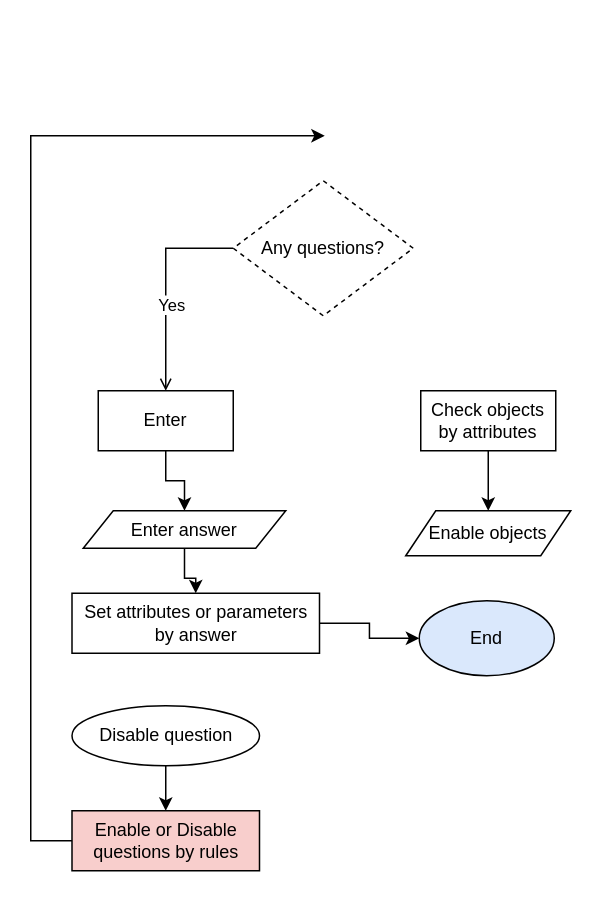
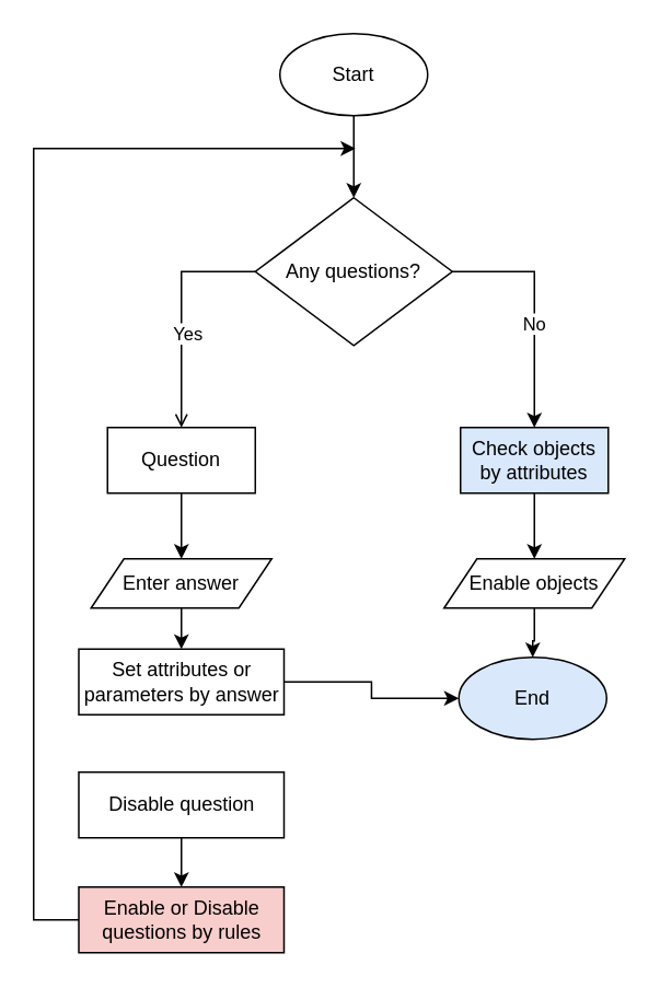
  <mxCell id="0" />
  <mxCell id="1" parent="0" />
+ <mxCell id="2" value="" style="edgeStyle=orthogonalEdgeStyle;rounded=0;orthogonalLoop=1;jettySize=auto;html=1;" edge="1" parent="1" source="3" target="8"><mxGeometry relative="1" as="geometry" /></mxCell>
+ <mxCell id="3" value="Start" style="ellipse;whiteSpace=wrap;html=1;" vertex="1" parent="1"><mxGeometry x="170" y="20" width="90" height="50" as="geometry" /></mxCell>
+ <mxCell id="4" style="edgeStyle=orthogonalEdgeStyle;rounded=0;orthogonalLoop=1;jettySize=auto;html=1;entryX=0.5;entryY=0;entryDx=0;entryDy=0;" edge="1" parent="1" source="8" target="12"><mxGeometry relative="1" as="geometry" /></mxCell>
+ <mxCell id="5" value="No" style="edgeLabel;html=1;align=center;verticalAlign=middle;resizable=0;points=[];" vertex="1" connectable="0" parent="4"><mxGeometry x="0.114" y="-1" relative="1" as="geometry"><mxPoint as="offset" /></mxGeometry></mxCell>
  <mxCell id="6" style="edgeStyle=orthogonalEdgeStyle;rounded=0;orthogonalLoop=1;jettySize=auto;html=1;entryX=0.5;entryY=0;entryDx=0;entryDy=0;endArrow=open;" edge="1" parent="1" source="8" target="10"><mxGeometry relative="1" as="geometry"><Array as="points"><mxPoint x="110" y="165" /></Array></mxGeometry></mxCell>
  <mxCell id="7" value="Yes" style="edgeLabel;html=1;align=center;verticalAlign=middle;resizable=0;points=[];" vertex="1" connectable="0" parent="6"><mxGeometry x="0.17" y="3" relative="1" as="geometry"><mxPoint as="offset" /></mxGeometry></mxCell>
- <mxCell id="8" value="Any questions?" style="rhombus;whiteSpace=wrap;html=1;dashed=1;" vertex="1" parent="1"><mxGeometry x="155" y="120" width="120" height="90" as="geometry" /></mxCell>
+ <mxCell id="8" value="Any questions?" style="rhombus;whiteSpace=wrap;html=1;" vertex="1" parent="1"><mxGeometry x="155" y="120" width="120" height="90" as="geometry" /></mxCell>
  <mxCell id="9" value="" style="edgeStyle=orthogonalEdgeStyle;rounded=0;orthogonalLoop=1;jettySize=auto;html=1;" edge="1" parent="1" source="10" target="14"><mxGeometry relative="1" as="geometry" /></mxCell>
- <mxCell id="10" value="Enter" style="rounded=0;whiteSpace=wrap;html=1;" vertex="1" parent="1"><mxGeometry x="65" y="260" width="90" height="40" as="geometry" /></mxCell>
+ <mxCell id="10" value="Question" style="rounded=0;whiteSpace=wrap;html=1;" vertex="1" parent="1"><mxGeometry x="65" y="260" width="90" height="40" as="geometry" /></mxCell>
  <mxCell id="11" value="" style="edgeStyle=orthogonalEdgeStyle;rounded=0;orthogonalLoop=1;jettySize=auto;html=1;" edge="1" parent="1" source="12" target="22"><mxGeometry relative="1" as="geometry" /></mxCell>
- <mxCell id="12" value="Check objects by attributes" style="rounded=0;whiteSpace=wrap;html=1;" vertex="1" parent="1"><mxGeometry x="280" y="260" width="90" height="40" as="geometry" /></mxCell>
+ <mxCell id="12" value="Check objects by attributes" style="rounded=0;whiteSpace=wrap;html=1;fillColor=#dae8fc;" vertex="1" parent="1"><mxGeometry x="280" y="260" width="90" height="40" as="geometry" /></mxCell>
  <mxCell id="13" value="" style="edgeStyle=orthogonalEdgeStyle;rounded=0;orthogonalLoop=1;jettySize=auto;html=1;" edge="1" parent="1" source="14" target="16"><mxGeometry relative="1" as="geometry" /></mxCell>
- <mxCell id="14" value="Enter answer" style="shape=parallelogram;perimeter=parallelogramPerimeter;whiteSpace=wrap;html=1;fixedSize=1;" vertex="1" parent="1"><mxGeometry x="55" y="340" width="135" height="25" as="geometry" /></mxCell>
+ <mxCell id="14" value="Enter answer" style="shape=parallelogram;perimeter=parallelogramPerimeter;whiteSpace=wrap;html=1;fixedSize=1;" vertex="1" parent="1"><mxGeometry x="55" y="340" width="110" height="30" as="geometry" /></mxCell>
  <mxCell id="15" value="" style="edgeStyle=orthogonalEdgeStyle;rounded=0;orthogonalLoop=1;jettySize=auto;html=1;" edge="1" parent="1" source="16" target="23"><mxGeometry relative="1" as="geometry" /></mxCell>
- <mxCell id="16" value="Set attributes or parameters by answer" style="rounded=0;whiteSpace=wrap;html=1;" vertex="1" parent="1"><mxGeometry x="47.5" y="395" width="165" height="40" as="geometry" /></mxCell>
+ <mxCell id="16" value="Set attributes or parameters by answer" style="rounded=0;whiteSpace=wrap;html=1;" vertex="1" parent="1"><mxGeometry x="47.5" y="395" width="125" height="40" as="geometry" /></mxCell>
  <mxCell id="17" value="" style="edgeStyle=orthogonalEdgeStyle;rounded=0;orthogonalLoop=1;jettySize=auto;html=1;" edge="1" parent="1" source="18" target="20"><mxGeometry relative="1" as="geometry" /></mxCell>
- <mxCell id="18" value="Disable question" style="ellipse;whiteSpace=wrap;html=1;" vertex="1" parent="1"><mxGeometry x="47.5" y="470" width="125" height="40" as="geometry" /></mxCell>
+ <mxCell id="18" value="Disable question" style="rounded=0;whiteSpace=wrap;html=1;" vertex="1" parent="1"><mxGeometry x="47.5" y="470" width="125" height="40" as="geometry" /></mxCell>
  <mxCell id="19" style="edgeStyle=orthogonalEdgeStyle;rounded=0;orthogonalLoop=1;jettySize=auto;html=1;" edge="1" parent="1" source="20"><mxGeometry relative="1" as="geometry"><mxPoint x="216" y="90" as="targetPoint" /><Array as="points"><mxPoint x="20" y="560" /><mxPoint x="20" y="90" /></Array></mxGeometry></mxCell>
  <mxCell id="20" value="Enable or Disable questions by rules" style="rounded=0;whiteSpace=wrap;html=1;fillColor=#f8cecc;" vertex="1" parent="1"><mxGeometry x="47.5" y="540" width="125" height="40" as="geometry" /></mxCell>
+ <mxCell id="21" value="" style="edgeStyle=orthogonalEdgeStyle;rounded=0;orthogonalLoop=1;jettySize=auto;html=1;" edge="1" parent="1" source="22" target="23"><mxGeometry relative="1" as="geometry" /></mxCell>
  <mxCell id="22" value="Enable objects" style="shape=parallelogram;perimeter=parallelogramPerimeter;whiteSpace=wrap;html=1;fixedSize=1;" vertex="1" parent="1"><mxGeometry x="270" y="340" width="110" height="30" as="geometry" /></mxCell>
  <mxCell id="23" value="End" style="ellipse;whiteSpace=wrap;html=1;fillColor=#dae8fc;" vertex="1" parent="1"><mxGeometry x="279" y="400" width="90" height="50" as="geometry" /></mxCell>
